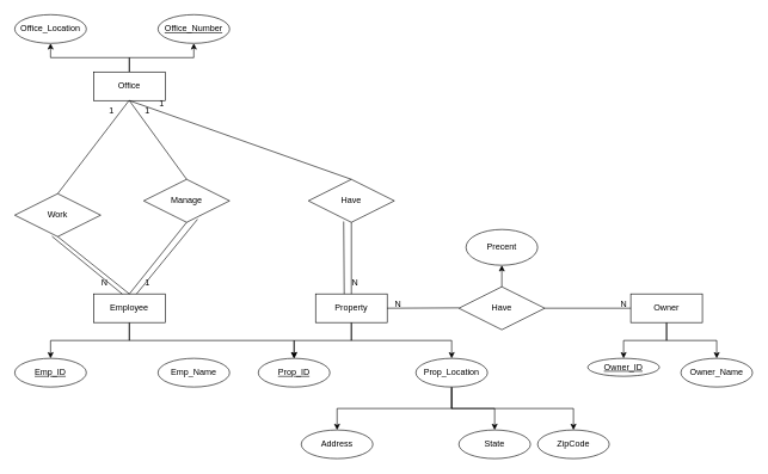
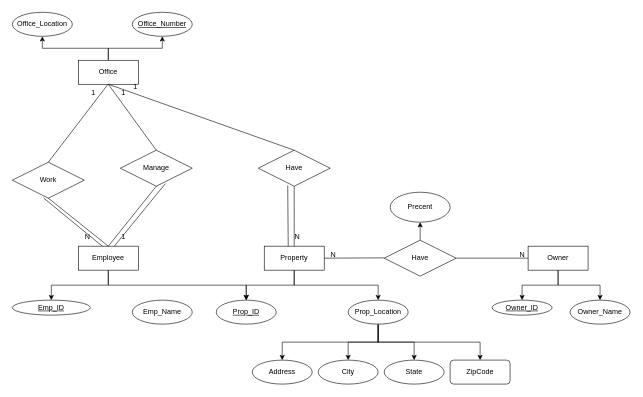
  <mxCell id="0" />
  <mxCell id="1" parent="0" />
  <mxCell id="2" style="edgeStyle=orthogonalEdgeStyle;rounded=0;orthogonalLoop=1;jettySize=auto;html=1;exitX=0.5;exitY=0;exitDx=0;exitDy=0;entryX=0.5;entryY=1;entryDx=0;entryDy=0;" edge="1" parent="1" source="4" target="6"><mxGeometry relative="1" as="geometry" /></mxCell>
  <mxCell id="3" style="edgeStyle=orthogonalEdgeStyle;rounded=0;orthogonalLoop=1;jettySize=auto;html=1;exitX=0.5;exitY=0;exitDx=0;exitDy=0;entryX=0.5;entryY=1;entryDx=0;entryDy=0;" edge="1" parent="1" source="4" target="5"><mxGeometry relative="1" as="geometry" /></mxCell>
  <mxCell id="4" value="Office" style="whiteSpace=wrap;html=1;align=center;" vertex="1" parent="1"><mxGeometry x="130" y="100" width="100" height="40" as="geometry" /></mxCell>
  <mxCell id="5" value="Office_Location" style="ellipse;whiteSpace=wrap;html=1;align=center;" vertex="1" parent="1"><mxGeometry x="20" y="20" width="100" height="40" as="geometry" /></mxCell>
  <mxCell id="6" value="Office_Number" style="ellipse;whiteSpace=wrap;html=1;align=center;fontStyle=4;" vertex="1" parent="1"><mxGeometry x="220" y="20" width="100" height="40" as="geometry" /></mxCell>
  <mxCell id="7" style="edgeStyle=orthogonalEdgeStyle;rounded=0;orthogonalLoop=1;jettySize=auto;html=1;exitX=0.5;exitY=1;exitDx=0;exitDy=0;entryX=0.5;entryY=0;entryDx=0;entryDy=0;" edge="1" parent="1" source="9" target="10"><mxGeometry relative="1" as="geometry" /></mxCell>
  <mxCell id="8" style="edgeStyle=orthogonalEdgeStyle;rounded=0;orthogonalLoop=1;jettySize=auto;html=1;exitX=0.5;exitY=1;exitDx=0;exitDy=0;" edge="1" parent="1" source="9" target="32"><mxGeometry relative="1" as="geometry" /></mxCell>
  <mxCell id="9" value="Employee" style="whiteSpace=wrap;html=1;align=center;" vertex="1" parent="1"><mxGeometry x="130" y="410" width="100" height="40" as="geometry" /></mxCell>
- <mxCell id="10" value="Emp_ID" style="ellipse;whiteSpace=wrap;html=1;align=center;fontStyle=4;" vertex="1" parent="1"><mxGeometry x="20" y="500" width="100" height="40" as="geometry" /></mxCell>
+ <mxCell id="10" value="Emp_ID" style="ellipse;whiteSpace=wrap;html=1;align=center;fontStyle=4;" vertex="1" parent="1"><mxGeometry x="20" y="500" width="130" height="25" as="geometry" /></mxCell>
  <mxCell id="11" value="Emp_Name" style="ellipse;whiteSpace=wrap;html=1;align=center;" vertex="1" parent="1"><mxGeometry x="220" y="500" width="100" height="40" as="geometry" /></mxCell>
  <mxCell id="12" value="Work" style="shape=rhombus;perimeter=rhombusPerimeter;whiteSpace=wrap;html=1;align=center;" vertex="1" parent="1"><mxGeometry x="20" y="270" width="120" height="60" as="geometry" /></mxCell>
  <mxCell id="13" value="" style="endArrow=none;html=1;rounded=0;exitX=0.5;exitY=0;exitDx=0;exitDy=0;entryX=0.5;entryY=1;entryDx=0;entryDy=0;" edge="1" parent="1" source="9" target="12"><mxGeometry width="50" height="50" relative="1" as="geometry"><mxPoint x="130" y="360" as="sourcePoint" /><mxPoint x="180" y="310" as="targetPoint" /></mxGeometry></mxCell>
  <mxCell id="14" value="" style="endArrow=none;html=1;rounded=0;exitX=0.5;exitY=0;exitDx=0;exitDy=0;" edge="1" parent="1" source="12"><mxGeometry width="50" height="50" relative="1" as="geometry"><mxPoint x="179.5" y="240" as="sourcePoint" /><mxPoint x="179.5" y="140" as="targetPoint" /></mxGeometry></mxCell>
  <mxCell id="15" value="N" style="text;html=1;align=center;verticalAlign=middle;resizable=0;points=[];autosize=1;strokeColor=none;fillColor=none;" vertex="1" parent="1"><mxGeometry x="130" y="380" width="30" height="30" as="geometry" /></mxCell>
  <mxCell id="16" value="1" style="text;html=1;align=center;verticalAlign=middle;resizable=0;points=[];autosize=1;strokeColor=none;fillColor=none;" vertex="1" parent="1"><mxGeometry x="140" y="140" width="30" height="30" as="geometry" /></mxCell>
  <mxCell id="17" value="Manage" style="shape=rhombus;perimeter=rhombusPerimeter;whiteSpace=wrap;html=1;align=center;" vertex="1" parent="1"><mxGeometry x="200" y="250" width="120" height="60" as="geometry" /></mxCell>
  <mxCell id="18" value="" style="endArrow=none;html=1;rounded=0;entryX=0.5;entryY=1;entryDx=0;entryDy=0;" edge="1" parent="1"><mxGeometry width="50" height="50" relative="1" as="geometry"><mxPoint x="180" y="410" as="sourcePoint" /><mxPoint x="260" y="310" as="targetPoint" /></mxGeometry></mxCell>
  <mxCell id="19" value="" style="endArrow=none;html=1;rounded=0;entryX=0.5;entryY=1;entryDx=0;entryDy=0;exitX=0.5;exitY=0;exitDx=0;exitDy=0;" edge="1" parent="1" source="17"><mxGeometry width="50" height="50" relative="1" as="geometry"><mxPoint x="100" y="240" as="sourcePoint" /><mxPoint x="180" y="140" as="targetPoint" /></mxGeometry></mxCell>
  <mxCell id="20" value="1" style="text;html=1;align=center;verticalAlign=middle;resizable=0;points=[];autosize=1;strokeColor=none;fillColor=none;" vertex="1" parent="1"><mxGeometry x="190" y="140" width="30" height="30" as="geometry" /></mxCell>
  <mxCell id="21" value="1" style="text;html=1;align=center;verticalAlign=middle;resizable=0;points=[];autosize=1;strokeColor=none;fillColor=none;" vertex="1" parent="1"><mxGeometry x="190" y="380" width="30" height="30" as="geometry" /></mxCell>
  <mxCell id="22" value="" style="endArrow=none;html=1;rounded=0;exitX=0.433;exitY=0.993;exitDx=0;exitDy=0;exitPerimeter=0;" edge="1" parent="1" source="12"><mxGeometry width="50" height="50" relative="1" as="geometry"><mxPoint x="120" y="460" as="sourcePoint" /><mxPoint x="170" y="410" as="targetPoint" /></mxGeometry></mxCell>
  <mxCell id="23" value="" style="endArrow=none;html=1;rounded=0;exitX=0.433;exitY=0.993;exitDx=0;exitDy=0;exitPerimeter=0;entryX=0.627;entryY=0.927;entryDx=0;entryDy=0;entryPerimeter=0;" edge="1" parent="1" target="17"><mxGeometry width="50" height="50" relative="1" as="geometry"><mxPoint x="190" y="410" as="sourcePoint" /><mxPoint x="288" y="510" as="targetPoint" /></mxGeometry></mxCell>
  <mxCell id="24" style="edgeStyle=orthogonalEdgeStyle;rounded=0;orthogonalLoop=1;jettySize=auto;html=1;exitX=0.5;exitY=1;exitDx=0;exitDy=0;entryX=0.5;entryY=0;entryDx=0;entryDy=0;" edge="1" parent="1" source="26" target="32"><mxGeometry relative="1" as="geometry" /></mxCell>
  <mxCell id="25" style="edgeStyle=orthogonalEdgeStyle;rounded=0;orthogonalLoop=1;jettySize=auto;html=1;exitX=0.5;exitY=1;exitDx=0;exitDy=0;entryX=0.5;entryY=0;entryDx=0;entryDy=0;" edge="1" parent="1" source="26" target="31"><mxGeometry relative="1" as="geometry" /></mxCell>
  <mxCell id="26" value="Property" style="whiteSpace=wrap;html=1;align=center;" vertex="1" parent="1"><mxGeometry x="440" y="410" width="100" height="40" as="geometry" /></mxCell>
  <mxCell id="27" style="edgeStyle=orthogonalEdgeStyle;rounded=0;orthogonalLoop=1;jettySize=auto;html=1;exitX=0.5;exitY=1;exitDx=0;exitDy=0;entryX=0.5;entryY=0;entryDx=0;entryDy=0;" edge="1" parent="1" source="31" target="35"><mxGeometry relative="1" as="geometry" /></mxCell>
+ <mxCell id="28" style="edgeStyle=orthogonalEdgeStyle;rounded=0;orthogonalLoop=1;jettySize=auto;html=1;exitX=0.5;exitY=1;exitDx=0;exitDy=0;" edge="1" parent="1" source="31" target="34"><mxGeometry relative="1" as="geometry" /></mxCell>
  <mxCell id="29" style="edgeStyle=orthogonalEdgeStyle;rounded=0;orthogonalLoop=1;jettySize=auto;html=1;exitX=0.5;exitY=1;exitDx=0;exitDy=0;entryX=0.5;entryY=0;entryDx=0;entryDy=0;" edge="1" parent="1" source="31" target="33"><mxGeometry relative="1" as="geometry" /></mxCell>
  <mxCell id="30" style="edgeStyle=orthogonalEdgeStyle;rounded=0;orthogonalLoop=1;jettySize=auto;html=1;exitX=0.5;exitY=1;exitDx=0;exitDy=0;entryX=0.5;entryY=0;entryDx=0;entryDy=0;" edge="1" parent="1" source="31" target="36"><mxGeometry relative="1" as="geometry" /></mxCell>
  <mxCell id="31" value="Prop_Location" style="ellipse;whiteSpace=wrap;html=1;align=center;" vertex="1" parent="1"><mxGeometry x="580" y="500" width="100" height="40" as="geometry" /></mxCell>
  <mxCell id="32" value="Prop_ID" style="ellipse;whiteSpace=wrap;html=1;align=center;fontStyle=4;" vertex="1" parent="1"><mxGeometry x="360" y="500" width="100" height="40" as="geometry" /></mxCell>
  <mxCell id="33" value="State" style="ellipse;whiteSpace=wrap;html=1;align=center;" vertex="1" parent="1"><mxGeometry x="640" y="600" width="100" height="40" as="geometry" /></mxCell>
+ <mxCell id="34" value="City" style="ellipse;whiteSpace=wrap;html=1;align=center;" vertex="1" parent="1"><mxGeometry x="530" y="600" width="100" height="40" as="geometry" /></mxCell>
  <mxCell id="35" value="Address" style="ellipse;whiteSpace=wrap;html=1;align=center;" vertex="1" parent="1"><mxGeometry x="420" y="600" width="100" height="40" as="geometry" /></mxCell>
- <mxCell id="36" value="ZipCode" style="ellipse;whiteSpace=wrap;html=1;align=center;" vertex="1" parent="1"><mxGeometry x="750" y="600" width="100" height="40" as="geometry" /></mxCell>
+ <mxCell id="36" value="ZipCode" style="whiteSpace=wrap;html=1;align=center;rounded=1;" vertex="1" parent="1"><mxGeometry x="750" y="600" width="100" height="40" as="geometry" /></mxCell>
  <mxCell id="37" value="Have" style="shape=rhombus;perimeter=rhombusPerimeter;whiteSpace=wrap;html=1;align=center;" vertex="1" parent="1"><mxGeometry x="430" y="250" width="120" height="60" as="geometry" /></mxCell>
  <mxCell id="38" value="" style="endArrow=none;html=1;rounded=0;exitX=0.5;exitY=0;exitDx=0;exitDy=0;entryX=0.5;entryY=1;entryDx=0;entryDy=0;" edge="1" parent="1" source="26" target="37"><mxGeometry width="50" height="50" relative="1" as="geometry"><mxPoint x="430" y="360" as="sourcePoint" /><mxPoint x="480" y="310" as="targetPoint" /></mxGeometry></mxCell>
  <mxCell id="39" value="" style="endArrow=none;html=1;rounded=0;entryX=0.5;entryY=1;entryDx=0;entryDy=0;" edge="1" parent="1" target="4"><mxGeometry width="50" height="50" relative="1" as="geometry"><mxPoint x="490" y="250" as="sourcePoint" /><mxPoint x="540" y="200" as="targetPoint" /></mxGeometry></mxCell>
  <mxCell id="40" value="" style="endArrow=none;html=1;rounded=0;entryX=0.41;entryY=0.98;entryDx=0;entryDy=0;entryPerimeter=0;" edge="1" parent="1" target="37"><mxGeometry width="50" height="50" relative="1" as="geometry"><mxPoint x="480" y="410" as="sourcePoint" /><mxPoint x="530" y="360" as="targetPoint" /></mxGeometry></mxCell>
  <mxCell id="41" value="1" style="text;html=1;align=center;verticalAlign=middle;resizable=0;points=[];autosize=1;strokeColor=none;fillColor=none;" vertex="1" parent="1"><mxGeometry x="210" y="130" width="30" height="30" as="geometry" /></mxCell>
  <mxCell id="42" value="N" style="text;html=1;align=center;verticalAlign=middle;resizable=0;points=[];autosize=1;strokeColor=none;fillColor=none;" vertex="1" parent="1"><mxGeometry x="480" y="380" width="30" height="30" as="geometry" /></mxCell>
  <mxCell id="43" style="edgeStyle=orthogonalEdgeStyle;rounded=0;orthogonalLoop=1;jettySize=auto;html=1;exitX=0.5;exitY=1;exitDx=0;exitDy=0;entryX=0.5;entryY=0;entryDx=0;entryDy=0;" edge="1" parent="1" source="45" target="46"><mxGeometry relative="1" as="geometry" /></mxCell>
  <mxCell id="44" style="edgeStyle=orthogonalEdgeStyle;rounded=0;orthogonalLoop=1;jettySize=auto;html=1;exitX=0.5;exitY=1;exitDx=0;exitDy=0;entryX=0.5;entryY=0;entryDx=0;entryDy=0;" edge="1" parent="1" source="45" target="47"><mxGeometry relative="1" as="geometry" /></mxCell>
  <mxCell id="45" value="Owner" style="whiteSpace=wrap;html=1;align=center;" vertex="1" parent="1"><mxGeometry x="880" y="410" width="100" height="40" as="geometry" /></mxCell>
  <mxCell id="46" value="Owner_ID" style="ellipse;whiteSpace=wrap;html=1;align=center;fontStyle=4;" vertex="1" parent="1"><mxGeometry x="820" y="500" width="100" height="25" as="geometry" /></mxCell>
  <mxCell id="47" value="Owner_Name" style="ellipse;whiteSpace=wrap;html=1;align=center;" vertex="1" parent="1"><mxGeometry x="950" y="500" width="100" height="40" as="geometry" /></mxCell>
  <mxCell id="48" style="edgeStyle=orthogonalEdgeStyle;rounded=0;orthogonalLoop=1;jettySize=auto;html=1;exitX=0.5;exitY=0;exitDx=0;exitDy=0;entryX=0.5;entryY=1;entryDx=0;entryDy=0;" edge="1" parent="1" source="49" target="54"><mxGeometry relative="1" as="geometry" /></mxCell>
  <mxCell id="49" value="Have" style="shape=rhombus;perimeter=rhombusPerimeter;whiteSpace=wrap;html=1;align=center;" vertex="1" parent="1"><mxGeometry x="640" y="400" width="120" height="60" as="geometry" /></mxCell>
  <mxCell id="50" value="" style="endArrow=none;html=1;rounded=0;exitX=1;exitY=0.5;exitDx=0;exitDy=0;" edge="1" parent="1" source="49"><mxGeometry width="50" height="50" relative="1" as="geometry"><mxPoint x="830" y="480" as="sourcePoint" /><mxPoint x="880" y="430" as="targetPoint" /></mxGeometry></mxCell>
  <mxCell id="51" value="" style="endArrow=none;html=1;rounded=0;exitX=1;exitY=0.5;exitDx=0;exitDy=0;" edge="1" parent="1" source="26"><mxGeometry width="50" height="50" relative="1" as="geometry"><mxPoint x="520" y="429.5" as="sourcePoint" /><mxPoint x="640" y="429.5" as="targetPoint" /></mxGeometry></mxCell>
  <mxCell id="52" value="N" style="text;html=1;align=center;verticalAlign=middle;resizable=0;points=[];autosize=1;strokeColor=none;fillColor=none;" vertex="1" parent="1"><mxGeometry x="540" y="410" width="30" height="30" as="geometry" /></mxCell>
  <mxCell id="53" value="N" style="text;html=1;align=center;verticalAlign=middle;resizable=0;points=[];autosize=1;strokeColor=none;fillColor=none;" vertex="1" parent="1"><mxGeometry x="855" y="410" width="30" height="30" as="geometry" /></mxCell>
  <mxCell id="54" value="Precent" style="ellipse;whiteSpace=wrap;html=1;align=center;" vertex="1" parent="1"><mxGeometry x="650" y="320" width="100" height="50" as="geometry" /></mxCell>
